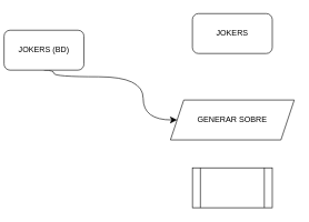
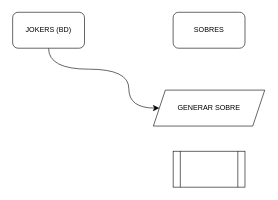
  <mxCell id="0" />
  <mxCell id="1" parent="0" />
- <mxCell id="2" value="JOKERS" style="rounded=1;whiteSpace=wrap;html=1;" vertex="1" parent="1"><mxGeometry x="288" y="20" width="120" height="60" as="geometry" /></mxCell>
+ <mxCell id="2" value="SOBRES" style="rounded=1;whiteSpace=wrap;html=1;" vertex="1" parent="1"><mxGeometry x="288" y="20" width="120" height="60" as="geometry" /></mxCell>
  <mxCell id="3" value="GENERAR SOBRE" style="shape=parallelogram;perimeter=parallelogramPerimeter;whiteSpace=wrap;html=1;fixedSize=1;" vertex="1" parent="1"><mxGeometry x="255" y="150" width="186" height="60" as="geometry" /></mxCell>
  <mxCell id="4" style="rounded=0;orthogonalLoop=1;jettySize=auto;html=1;exitX=0.5;exitY=1;exitDx=0;exitDy=0;entryX=0;entryY=0.5;entryDx=0;entryDy=0;fontSize=12;startSize=8;endSize=8;edgeStyle=orthogonalEdgeStyle;curved=1;" edge="1" parent="1" source="5" target="3"><mxGeometry relative="1" as="geometry"><Array as="points"><mxPoint x="80" y="115" /><mxPoint x="214" y="115" /><mxPoint x="214" y="180" /></Array></mxGeometry></mxCell>
- <mxCell id="5" value="JOKERS (BD)" style="rounded=1;whiteSpace=wrap;html=1;" vertex="1" parent="1"><mxGeometry x="5" y="45" width="120" height="60" as="geometry" /></mxCell>
+ <mxCell id="5" value="JOKERS (BD)" style="rounded=1;whiteSpace=wrap;html=1;" vertex="1" parent="1"><mxGeometry x="20" y="20" width="120" height="60" as="geometry" /></mxCell>
  <mxCell id="6" value="" style="shape=process;whiteSpace=wrap;html=1;backgroundOutline=1;" vertex="1" parent="1"><mxGeometry x="288" y="252" width="120" height="60" as="geometry" /></mxCell>
